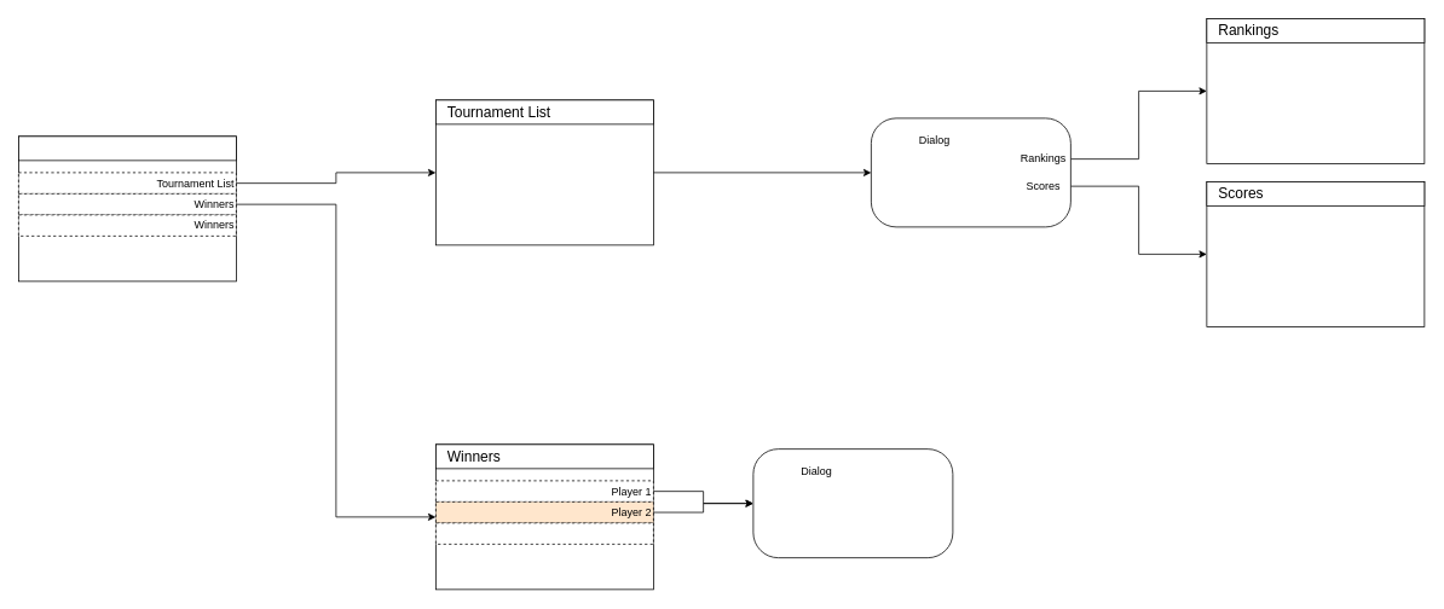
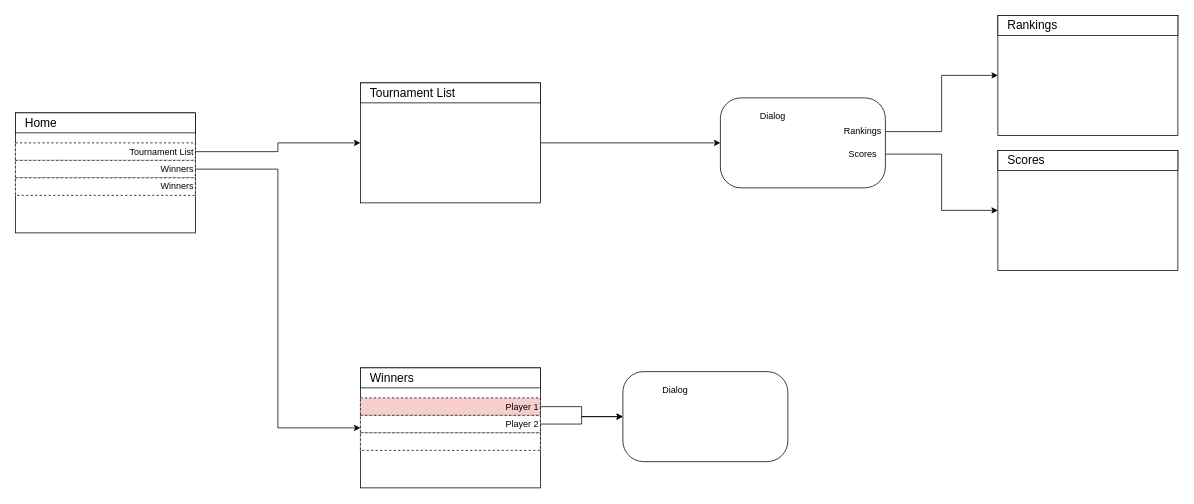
  <mxCell id="0" />
  <mxCell id="1" parent="0" />
  <mxCell id="2" value="" style="group;fontSize=16;" vertex="1" connectable="0" parent="1"><mxGeometry x="480" y="110" width="240" height="160" as="geometry" /></mxCell>
  <mxCell id="3" value="" style="rounded=0;whiteSpace=wrap;html=1;" vertex="1" parent="2"><mxGeometry width="240" height="160" as="geometry" /></mxCell>
  <mxCell id="4" value="" style="rounded=0;whiteSpace=wrap;html=1;" vertex="1" parent="2"><mxGeometry width="240" height="26.667" as="geometry" /></mxCell>
  <mxCell id="5" value="&lt;font style=&quot;font-size: 16px;&quot;&gt;Tournament List&lt;/font&gt;" style="text;html=1;align=left;verticalAlign=middle;whiteSpace=wrap;rounded=0;" vertex="1" parent="2"><mxGeometry x="10.667" y="6.667" width="218.667" height="13.333" as="geometry" /></mxCell>
  <mxCell id="6" value="" style="group" vertex="1" connectable="0" parent="1"><mxGeometry x="1330" y="200" width="240" height="160" as="geometry" /></mxCell>
  <mxCell id="7" value="" style="rounded=0;whiteSpace=wrap;html=1;" vertex="1" parent="6"><mxGeometry width="240" height="160" as="geometry" /></mxCell>
  <mxCell id="8" value="" style="rounded=0;whiteSpace=wrap;html=1;" vertex="1" parent="6"><mxGeometry width="240" height="26.667" as="geometry" /></mxCell>
  <mxCell id="9" value="&lt;font style=&quot;font-size: 16px;&quot;&gt;Scores&lt;/font&gt;" style="text;html=1;align=left;verticalAlign=middle;whiteSpace=wrap;rounded=0;" vertex="1" parent="6"><mxGeometry x="10.667" y="6.667" width="218.667" height="13.333" as="geometry" /></mxCell>
  <mxCell id="10" value="" style="group" vertex="1" connectable="0" parent="1"><mxGeometry x="1330" y="20" width="240" height="160" as="geometry" /></mxCell>
  <mxCell id="11" value="" style="rounded=0;whiteSpace=wrap;html=1;" vertex="1" parent="10"><mxGeometry width="240" height="160" as="geometry" /></mxCell>
  <mxCell id="12" value="" style="rounded=0;whiteSpace=wrap;html=1;" vertex="1" parent="10"><mxGeometry width="240" height="26.667" as="geometry" /></mxCell>
  <mxCell id="13" value="&lt;font style=&quot;font-size: 16px;&quot;&gt;Rankings&lt;/font&gt;" style="text;html=1;align=left;verticalAlign=middle;whiteSpace=wrap;rounded=0;" vertex="1" parent="10"><mxGeometry x="10.667" y="6.667" width="218.667" height="13.333" as="geometry" /></mxCell>
  <mxCell id="14" value="" style="group" vertex="1" connectable="0" parent="1"><mxGeometry x="20" y="150" width="240" height="160" as="geometry" /></mxCell>
  <mxCell id="15" value="" style="rounded=0;whiteSpace=wrap;html=1;" vertex="1" parent="14"><mxGeometry width="240" height="160" as="geometry" /></mxCell>
  <mxCell id="16" value="" style="rounded=0;whiteSpace=wrap;html=1;" vertex="1" parent="14"><mxGeometry width="240" height="26.667" as="geometry" /></mxCell>
+ <mxCell id="17" value="Home" style="text;html=1;align=left;verticalAlign=middle;whiteSpace=wrap;rounded=0;fontSize=16;" vertex="1" parent="14"><mxGeometry x="10.667" y="6.667" width="218.667" height="13.333" as="geometry" /></mxCell>
  <mxCell id="18" value="Tournament List" style="rounded=0;whiteSpace=wrap;html=1;dashed=1;align=right;" vertex="1" parent="14"><mxGeometry y="40" width="240" height="23.33" as="geometry" /></mxCell>
  <mxCell id="19" value="Winners" style="rounded=0;whiteSpace=wrap;html=1;dashed=1;align=right;" vertex="1" parent="14"><mxGeometry y="63.33" width="240" height="23.33" as="geometry" /></mxCell>
  <mxCell id="20" value="Winners" style="rounded=0;whiteSpace=wrap;html=1;dashed=1;align=right;" vertex="1" parent="14"><mxGeometry y="86.66" width="240" height="23.33" as="geometry" /></mxCell>
  <mxCell id="21" value="" style="group;fontSize=16;" vertex="1" connectable="0" parent="1"><mxGeometry x="480" y="490" width="240" height="160" as="geometry" /></mxCell>
  <mxCell id="22" value="" style="rounded=0;whiteSpace=wrap;html=1;" vertex="1" parent="21"><mxGeometry width="240" height="160" as="geometry" /></mxCell>
  <mxCell id="23" value="" style="rounded=0;whiteSpace=wrap;html=1;" vertex="1" parent="21"><mxGeometry width="240" height="26.667" as="geometry" /></mxCell>
  <mxCell id="24" value="&lt;font style=&quot;font-size: 16px;&quot;&gt;Winners&lt;/font&gt;" style="text;html=1;align=left;verticalAlign=middle;whiteSpace=wrap;rounded=0;" vertex="1" parent="21"><mxGeometry x="10.667" y="6.667" width="218.667" height="13.333" as="geometry" /></mxCell>
- <mxCell id="25" value="Player 1" style="rounded=0;whiteSpace=wrap;html=1;dashed=1;align=right;" vertex="1" parent="21"><mxGeometry y="40.0" width="240" height="23.33" as="geometry" /></mxCell>
- <mxCell id="26" value="Player 2" style="rounded=0;whiteSpace=wrap;html=1;dashed=1;align=right;fillColor=#ffe6cc;" vertex="1" parent="21"><mxGeometry y="63.33" width="240" height="23.33" as="geometry" /></mxCell>
+ <mxCell id="25" value="Player 1" style="rounded=0;whiteSpace=wrap;html=1;dashed=1;align=right;fillColor=#f8cecc;" vertex="1" parent="21"><mxGeometry y="40.0" width="240" height="23.33" as="geometry" /></mxCell>
+ <mxCell id="26" value="Player 2" style="rounded=0;whiteSpace=wrap;html=1;dashed=1;align=right;" vertex="1" parent="21"><mxGeometry y="63.33" width="240" height="23.33" as="geometry" /></mxCell>
  <mxCell id="27" value="" style="rounded=0;whiteSpace=wrap;html=1;dashed=1;align=right;" vertex="1" parent="21"><mxGeometry y="86.66" width="240" height="23.33" as="geometry" /></mxCell>
  <mxCell id="28" style="edgeStyle=orthogonalEdgeStyle;rounded=0;orthogonalLoop=1;jettySize=auto;html=1;entryX=0;entryY=0.5;entryDx=0;entryDy=0;" edge="1" parent="1" source="19" target="22"><mxGeometry relative="1" as="geometry" /></mxCell>
  <mxCell id="29" style="edgeStyle=orthogonalEdgeStyle;rounded=0;orthogonalLoop=1;jettySize=auto;html=1;entryX=0;entryY=0.5;entryDx=0;entryDy=0;" edge="1" parent="1" source="35" target="7"><mxGeometry relative="1" as="geometry" /></mxCell>
  <mxCell id="30" style="edgeStyle=orthogonalEdgeStyle;rounded=0;orthogonalLoop=1;jettySize=auto;html=1;entryX=0;entryY=0.5;entryDx=0;entryDy=0;" edge="1" parent="1" source="36" target="11"><mxGeometry relative="1" as="geometry" /></mxCell>
  <mxCell id="31" style="edgeStyle=orthogonalEdgeStyle;rounded=0;orthogonalLoop=1;jettySize=auto;html=1;entryX=0;entryY=0.5;entryDx=0;entryDy=0;" edge="1" parent="1" source="3" target="33"><mxGeometry relative="1" as="geometry" /></mxCell>
  <mxCell id="32" value="" style="group" vertex="1" connectable="0" parent="1"><mxGeometry x="960" y="130" width="220" height="120" as="geometry" /></mxCell>
  <mxCell id="33" value="" style="rounded=1;whiteSpace=wrap;html=1;arcSize=23;" vertex="1" parent="32"><mxGeometry width="220" height="120" as="geometry" /></mxCell>
  <mxCell id="34" value="Dialog" style="text;html=1;align=center;verticalAlign=middle;whiteSpace=wrap;rounded=0;" vertex="1" parent="32"><mxGeometry x="40" y="10" width="60" height="30" as="geometry" /></mxCell>
  <mxCell id="35" value="Scores" style="text;html=1;align=center;verticalAlign=middle;whiteSpace=wrap;rounded=0;" vertex="1" parent="32"><mxGeometry x="160" y="60" width="60" height="30" as="geometry" /></mxCell>
  <mxCell id="36" value="Rankings" style="text;html=1;align=center;verticalAlign=middle;whiteSpace=wrap;rounded=0;" vertex="1" parent="32"><mxGeometry x="160" y="30" width="60" height="30" as="geometry" /></mxCell>
  <mxCell id="37" style="edgeStyle=orthogonalEdgeStyle;rounded=0;orthogonalLoop=1;jettySize=auto;html=1;entryX=0;entryY=0.5;entryDx=0;entryDy=0;" edge="1" parent="1" source="18" target="3"><mxGeometry relative="1" as="geometry" /></mxCell>
  <mxCell id="38" value="" style="group" vertex="1" connectable="0" parent="1"><mxGeometry x="830" y="495" width="220" height="120" as="geometry" /></mxCell>
  <mxCell id="39" value="" style="rounded=1;whiteSpace=wrap;html=1;arcSize=23;" vertex="1" parent="38"><mxGeometry width="220" height="120" as="geometry" /></mxCell>
  <mxCell id="40" value="Dialog" style="text;html=1;align=center;verticalAlign=middle;whiteSpace=wrap;rounded=0;" vertex="1" parent="38"><mxGeometry x="40" y="10" width="60" height="30" as="geometry" /></mxCell>
  <mxCell id="41" style="edgeStyle=orthogonalEdgeStyle;rounded=0;orthogonalLoop=1;jettySize=auto;html=1;entryX=0;entryY=0.5;entryDx=0;entryDy=0;" edge="1" parent="1" source="25" target="39"><mxGeometry relative="1" as="geometry" /></mxCell>
  <mxCell id="42" style="edgeStyle=orthogonalEdgeStyle;rounded=0;orthogonalLoop=1;jettySize=auto;html=1;entryX=0;entryY=0.5;entryDx=0;entryDy=0;" edge="1" parent="1" source="26" target="39"><mxGeometry relative="1" as="geometry" /></mxCell>
